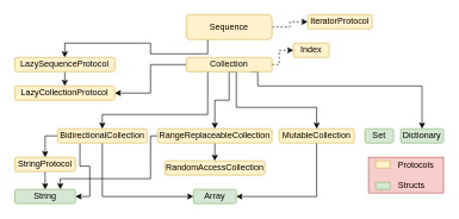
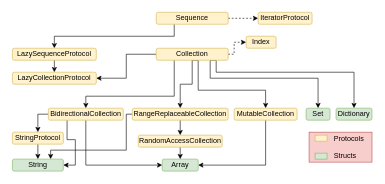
  <mxCell id="0" />
  <mxCell id="1" parent="0" />
  <mxCell id="2" style="edgeStyle=orthogonalEdgeStyle;rounded=0;orthogonalLoop=1;jettySize=auto;html=1;exitX=0.25;exitY=1;exitDx=0;exitDy=0;entryX=0.5;entryY=0;entryDx=0;entryDy=0;" parent="1" source="4" target="6" edge="1"><mxGeometry relative="1" as="geometry" /></mxCell>
  <mxCell id="3" style="edgeStyle=orthogonalEdgeStyle;rounded=0;orthogonalLoop=1;jettySize=auto;html=1;exitX=1;exitY=0.5;exitDx=0;exitDy=0;entryX=0;entryY=0.5;entryDx=0;entryDy=0;dashed=1;strokeColor=default;" parent="1" source="4" target="36" edge="1"><mxGeometry relative="1" as="geometry" /></mxCell>
- <mxCell id="4" value="&lt;div&gt;Sequence&lt;/div&gt;" style="rounded=1;whiteSpace=wrap;html=1;fillColor=#fff2cc;strokeColor=#d6b656;" parent="1" vertex="1"><mxGeometry x="260" y="20" width="120" height="35" as="geometry" /></mxCell>
+ <mxCell id="4" value="&lt;div&gt;Sequence&lt;/div&gt;" style="rounded=1;whiteSpace=wrap;html=1;fillColor=#fff2cc;strokeColor=#d6b656;" parent="1" vertex="1"><mxGeometry x="260" y="20" width="120" height="20" as="geometry" /></mxCell>
  <mxCell id="5" style="edgeStyle=orthogonalEdgeStyle;rounded=0;orthogonalLoop=1;jettySize=auto;html=1;exitX=0.5;exitY=1;exitDx=0;exitDy=0;entryX=0.5;entryY=0;entryDx=0;entryDy=0;" parent="1" source="6" target="15" edge="1"><mxGeometry relative="1" as="geometry" /></mxCell>
  <mxCell id="6" value="LazySequenceProtocol" style="rounded=1;whiteSpace=wrap;html=1;fillColor=#fff2cc;strokeColor=#d6b656;" parent="1" vertex="1"><mxGeometry x="20" y="80" width="140" height="20" as="geometry" /></mxCell>
  <mxCell id="7" style="edgeStyle=orthogonalEdgeStyle;rounded=0;orthogonalLoop=1;jettySize=auto;html=1;exitX=0;exitY=0.5;exitDx=0;exitDy=0;entryX=1;entryY=0.5;entryDx=0;entryDy=0;" parent="1" source="14" target="15" edge="1"><mxGeometry relative="1" as="geometry" /></mxCell>
+ <mxCell id="8" style="edgeStyle=orthogonalEdgeStyle;rounded=0;orthogonalLoop=1;jettySize=auto;html=1;exitX=0.75;exitY=1;exitDx=0;exitDy=0;entryX=0.5;entryY=0;entryDx=0;entryDy=0;" parent="1" source="14" target="27" edge="1"><mxGeometry relative="1" as="geometry"><Array as="points"><mxPoint x="350" y="130" /><mxPoint x="530" y="130" /></Array></mxGeometry></mxCell>
  <mxCell id="9" style="edgeStyle=orthogonalEdgeStyle;rounded=0;orthogonalLoop=1;jettySize=auto;html=1;exitX=0.75;exitY=1;exitDx=0;exitDy=0;entryX=0.5;entryY=0;entryDx=0;entryDy=0;" parent="1" source="14" target="28" edge="1"><mxGeometry relative="1" as="geometry"><Array as="points"><mxPoint x="360" y="100" /><mxPoint x="360" y="120" /><mxPoint x="590" y="120" /></Array></mxGeometry></mxCell>
  <mxCell id="10" style="edgeStyle=orthogonalEdgeStyle;rounded=0;orthogonalLoop=1;jettySize=auto;html=1;exitX=0.5;exitY=1;exitDx=0;exitDy=0;entryX=0.5;entryY=0;entryDx=0;entryDy=0;" parent="1" source="14" target="24" edge="1"><mxGeometry relative="1" as="geometry" /></mxCell>
  <mxCell id="11" style="edgeStyle=orthogonalEdgeStyle;rounded=0;orthogonalLoop=1;jettySize=auto;html=1;exitX=0.5;exitY=1;exitDx=0;exitDy=0;entryX=0.5;entryY=0;entryDx=0;entryDy=0;" parent="1" source="14" target="21" edge="1"><mxGeometry relative="1" as="geometry"><Array as="points"><mxPoint x="330" y="100" /><mxPoint x="330" y="150" /><mxPoint x="443" y="150" /></Array></mxGeometry></mxCell>
  <mxCell id="12" style="edgeStyle=orthogonalEdgeStyle;rounded=0;orthogonalLoop=1;jettySize=auto;html=1;exitX=1;exitY=0.5;exitDx=0;exitDy=0;entryX=0;entryY=0.5;entryDx=0;entryDy=0;dashed=1;strokeColor=default;" parent="1" source="14" target="37" edge="1"><mxGeometry relative="1" as="geometry"><Array as="points"><mxPoint x="390" y="90" /><mxPoint x="390" y="70" /></Array></mxGeometry></mxCell>
  <mxCell id="13" style="edgeStyle=orthogonalEdgeStyle;rounded=0;orthogonalLoop=1;jettySize=auto;html=1;exitX=0.25;exitY=1;exitDx=0;exitDy=0;entryX=0.5;entryY=0;entryDx=0;entryDy=0;" edge="1" parent="1" source="14" target="19"><mxGeometry relative="1" as="geometry"><Array as="points"><mxPoint x="290" y="160" /><mxPoint x="143" y="160" /></Array></mxGeometry></mxCell>
  <mxCell id="14" value="Collection" style="rounded=1;whiteSpace=wrap;html=1;fillColor=#fff2cc;strokeColor=#d6b656;" parent="1" vertex="1"><mxGeometry x="260" y="80" width="120" height="20" as="geometry" /></mxCell>
  <mxCell id="15" value="LazyCollectionProtocol" style="rounded=1;whiteSpace=wrap;html=1;fillColor=#fff2cc;strokeColor=#d6b656;" parent="1" vertex="1"><mxGeometry x="20" y="120" width="140" height="20" as="geometry" /></mxCell>
  <mxCell id="16" style="edgeStyle=orthogonalEdgeStyle;rounded=0;orthogonalLoop=1;jettySize=auto;html=1;exitX=0.5;exitY=1;exitDx=0;exitDy=0;entryX=0;entryY=0.5;entryDx=0;entryDy=0;" parent="1" source="19" target="30" edge="1"><mxGeometry relative="1" as="geometry" /></mxCell>
  <mxCell id="17" style="edgeStyle=orthogonalEdgeStyle;rounded=0;orthogonalLoop=1;jettySize=auto;html=1;exitX=0;exitY=0.5;exitDx=0;exitDy=0;entryX=0.5;entryY=0;entryDx=0;entryDy=0;" edge="1" parent="1" source="19" target="26"><mxGeometry relative="1" as="geometry" /></mxCell>
  <mxCell id="18" style="edgeStyle=orthogonalEdgeStyle;rounded=0;orthogonalLoop=1;jettySize=auto;html=1;exitX=0.25;exitY=1;exitDx=0;exitDy=0;entryX=1;entryY=0.5;entryDx=0;entryDy=0;" edge="1" parent="1" source="19" target="29"><mxGeometry relative="1" as="geometry" /></mxCell>
  <mxCell id="19" value="BidirectionalCollection" style="rounded=1;whiteSpace=wrap;html=1;fillColor=#fff2cc;strokeColor=#d6b656;" parent="1" vertex="1"><mxGeometry x="80" y="180" width="125" height="20" as="geometry" /></mxCell>
  <mxCell id="20" style="edgeStyle=orthogonalEdgeStyle;rounded=0;orthogonalLoop=1;jettySize=auto;html=1;exitX=0.5;exitY=1;exitDx=0;exitDy=0;entryX=1;entryY=0.5;entryDx=0;entryDy=0;" parent="1" source="21" target="30" edge="1"><mxGeometry relative="1" as="geometry" /></mxCell>
  <mxCell id="21" value="MutableCollection" style="rounded=1;whiteSpace=wrap;html=1;fillColor=#fff2cc;strokeColor=#d6b656;" parent="1" vertex="1"><mxGeometry x="390" y="180" width="105" height="20" as="geometry" /></mxCell>
  <mxCell id="22" style="edgeStyle=orthogonalEdgeStyle;rounded=0;orthogonalLoop=1;jettySize=auto;html=1;exitX=0.5;exitY=1;exitDx=0;exitDy=0;entryX=0.5;entryY=0;entryDx=0;entryDy=0;" parent="1" source="24" target="35" edge="1"><mxGeometry relative="1" as="geometry" /></mxCell>
  <mxCell id="23" style="edgeStyle=orthogonalEdgeStyle;rounded=0;orthogonalLoop=1;jettySize=auto;html=1;exitX=0;exitY=0.5;exitDx=0;exitDy=0;entryX=0.75;entryY=0;entryDx=0;entryDy=0;" edge="1" parent="1" source="24" target="29"><mxGeometry relative="1" as="geometry"><Array as="points"><mxPoint x="210" y="190" /><mxPoint x="210" y="250" /><mxPoint x="84" y="250" /></Array></mxGeometry></mxCell>
  <mxCell id="24" value="&lt;div&gt;RangeReplaceableCollection&lt;/div&gt;" style="rounded=1;whiteSpace=wrap;html=1;fillColor=#fff2cc;strokeColor=#d6b656;" parent="1" vertex="1"><mxGeometry x="220" y="180" width="160" height="20" as="geometry" /></mxCell>
  <mxCell id="25" style="edgeStyle=orthogonalEdgeStyle;rounded=0;orthogonalLoop=1;jettySize=auto;html=1;exitX=0.5;exitY=1;exitDx=0;exitDy=0;entryX=0.5;entryY=0;entryDx=0;entryDy=0;" parent="1" source="26" target="29" edge="1"><mxGeometry relative="1" as="geometry" /></mxCell>
  <mxCell id="26" value="StringProtocol" style="rounded=1;whiteSpace=wrap;html=1;fillColor=#fff2cc;strokeColor=#d6b656;" parent="1" vertex="1"><mxGeometry x="20" y="220" width="85" height="20" as="geometry" /></mxCell>
  <mxCell id="27" value="Set" style="rounded=1;whiteSpace=wrap;html=1;fillColor=#d5e8d4;strokeColor=#82b366;" parent="1" vertex="1"><mxGeometry x="510" y="180" width="40" height="20" as="geometry" /></mxCell>
  <mxCell id="28" value="Dictionary" style="rounded=1;whiteSpace=wrap;html=1;fillColor=#d5e8d4;strokeColor=#82b366;" parent="1" vertex="1"><mxGeometry x="560" y="180" width="60" height="20" as="geometry" /></mxCell>
  <mxCell id="29" value="&lt;div&gt;String&lt;/div&gt;" style="rounded=1;whiteSpace=wrap;html=1;fillColor=#d5e8d4;strokeColor=#82b366;" parent="1" vertex="1"><mxGeometry x="20" y="265" width="85" height="20" as="geometry" /></mxCell>
  <mxCell id="30" value="Array" style="rounded=1;whiteSpace=wrap;html=1;fillColor=#d5e8d4;strokeColor=#82b366;" parent="1" vertex="1"><mxGeometry x="270" y="265" width="60" height="20" as="geometry" /></mxCell>
  <mxCell id="31" value="&lt;div&gt;&lt;br&gt;&lt;/div&gt;&lt;div&gt;&amp;nbsp;&amp;nbsp;&amp;nbsp;&amp;nbsp;&amp;nbsp;&amp;nbsp;&amp;nbsp;&amp;nbsp;&amp;nbsp;&amp;nbsp; Protocols&lt;/div&gt;&lt;div&gt;&lt;br&gt;&lt;/div&gt;&lt;div&gt;&amp;nbsp;&amp;nbsp;&amp;nbsp;&amp;nbsp;&amp;nbsp;&amp;nbsp;&amp;nbsp;&amp;nbsp;&amp;nbsp;&amp;nbsp; Structs&lt;br&gt;&lt;/div&gt;" style="text;html=1;strokeColor=#b85450;fillColor=#f8cecc;spacing=5;spacingTop=-20;whiteSpace=wrap;overflow=hidden;rounded=0;" parent="1" vertex="1"><mxGeometry x="515" y="220" width="105" height="50" as="geometry" /></mxCell>
  <mxCell id="32" value="" style="rounded=0;whiteSpace=wrap;html=1;fillColor=#fff2cc;strokeColor=#d6b656;" parent="1" vertex="1"><mxGeometry x="525" y="225" width="20" height="10" as="geometry" /></mxCell>
  <mxCell id="33" value="" style="rounded=0;whiteSpace=wrap;html=1;fillColor=#d5e8d4;strokeColor=#82b366;" parent="1" vertex="1"><mxGeometry x="525" y="255" width="20" height="10" as="geometry" /></mxCell>
+ <mxCell id="34" style="edgeStyle=orthogonalEdgeStyle;rounded=0;orthogonalLoop=1;jettySize=auto;html=1;exitX=0.5;exitY=1;exitDx=0;exitDy=0;entryX=0.5;entryY=0;entryDx=0;entryDy=0;" parent="1" source="35" target="30" edge="1"><mxGeometry relative="1" as="geometry" /></mxCell>
  <mxCell id="35" value="RandomAccessCollection" style="rounded=1;whiteSpace=wrap;html=1;fillColor=#fff2cc;strokeColor=#d6b656;" parent="1" vertex="1"><mxGeometry x="230" y="225" width="140" height="20" as="geometry" /></mxCell>
  <mxCell id="36" value="IteratorProtocol" style="rounded=1;whiteSpace=wrap;html=1;fillColor=#fff2cc;strokeColor=#d6b656;" parent="1" vertex="1"><mxGeometry x="430" y="20" width="90" height="20" as="geometry" /></mxCell>
  <mxCell id="37" value="Index" style="rounded=1;whiteSpace=wrap;html=1;fillColor=#fff2cc;strokeColor=#d6b656;" parent="1" vertex="1"><mxGeometry x="410" y="60" width="50" height="20" as="geometry" /></mxCell>
